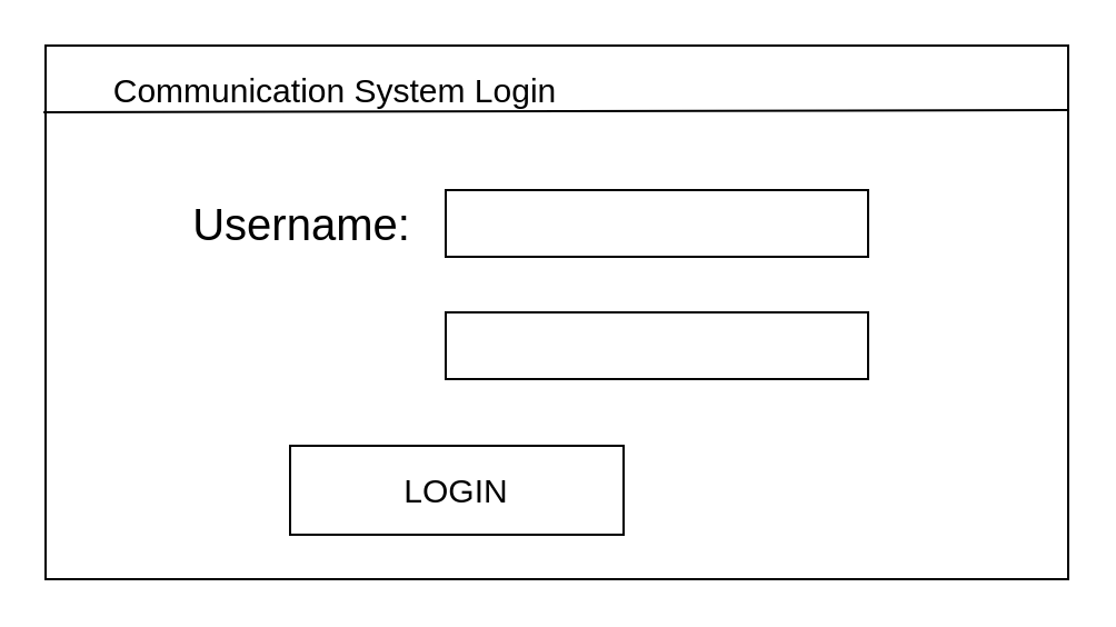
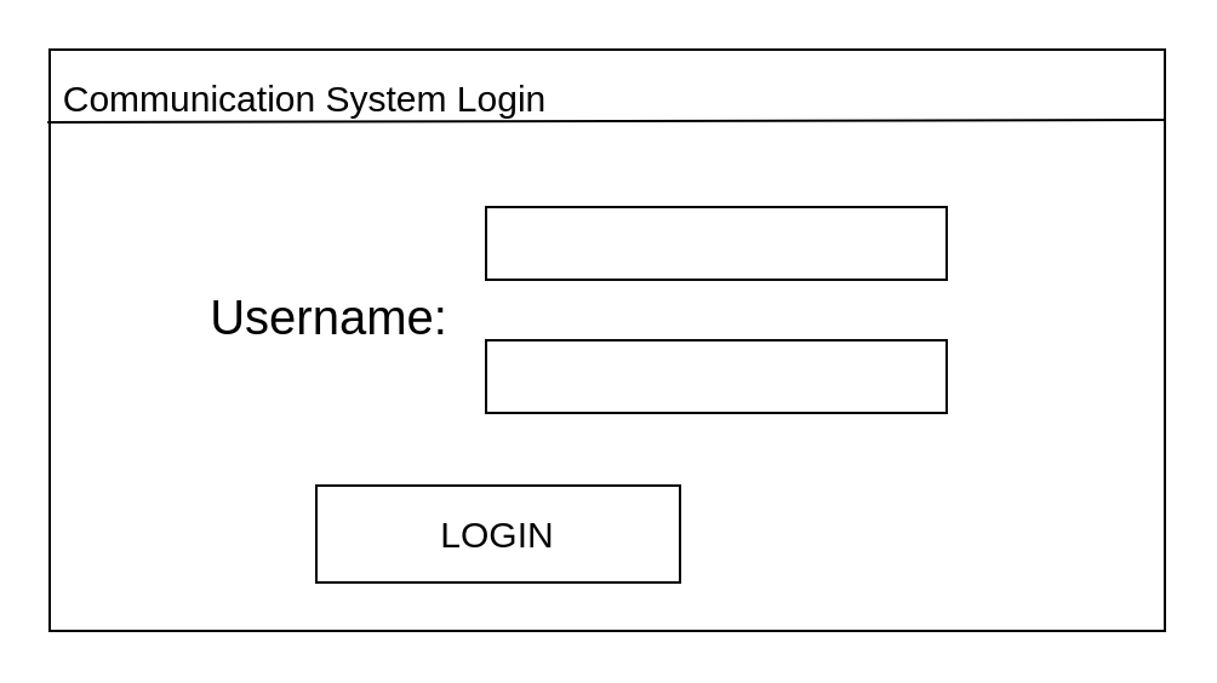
  <mxCell id="0" />
  <mxCell id="1" parent="0" />
  <mxCell id="2" value="" style="rounded=0;whiteSpace=wrap;html=1;" vertex="1" parent="1"><mxGeometry x="20" y="20" width="460" height="240" as="geometry" /></mxCell>
- <mxCell id="3" value="Username:" style="text;html=1;align=center;verticalAlign=middle;resizable=0;points=[];autosize=1;strokeColor=none;fillColor=none;fontSize=20;" vertex="1" parent="1"><mxGeometry x="80" y="85" width="110" height="30" as="geometry" /></mxCell>
+ <mxCell id="3" value="Username:" style="text;html=1;align=center;verticalAlign=middle;resizable=0;points=[];autosize=1;strokeColor=none;fillColor=none;fontSize=20;" vertex="1" parent="1"><mxGeometry x="80" y="115" width="110" height="30" as="geometry" /></mxCell>
  <mxCell id="4" value="" style="whiteSpace=wrap;html=1;" vertex="1" parent="1"><mxGeometry x="200" y="85" width="190" height="30" as="geometry" /></mxCell>
  <mxCell id="5" value="" style="whiteSpace=wrap;html=1;" vertex="1" parent="1"><mxGeometry x="200" y="140" width="190" height="30" as="geometry" /></mxCell>
- <mxCell id="6" value="Communication System Login" style="text;html=1;align=center;verticalAlign=middle;resizable=0;points=[];autosize=1;strokeColor=none;fillColor=none;fontSize=15;" vertex="1" parent="1"><mxGeometry x="45" y="30" width="210" height="20" as="geometry" /></mxCell>
+ <mxCell id="6" value="Communication System Login" style="text;html=1;align=center;verticalAlign=middle;resizable=0;points=[];autosize=1;strokeColor=none;fillColor=none;fontSize=15;" vertex="1" parent="1"><mxGeometry x="20" y="30" width="210" height="20" as="geometry" /></mxCell>
  <mxCell id="7" value="" style="endArrow=none;html=1;rounded=0;fontSize=15;exitX=-0.002;exitY=0.125;exitDx=0;exitDy=0;exitPerimeter=0;entryX=1;entryY=0.121;entryDx=0;entryDy=0;entryPerimeter=0;" edge="1" parent="1" source="2" target="2"><mxGeometry width="50" height="50" relative="1" as="geometry"><mxPoint x="200" y="340" as="sourcePoint" /><mxPoint x="250" y="290" as="targetPoint" /></mxGeometry></mxCell>
  <mxCell id="8" value="LOGIN" style="whiteSpace=wrap;html=1;fontSize=15;" vertex="1" parent="1"><mxGeometry x="130" y="200" width="150" height="40" as="geometry" /></mxCell>
